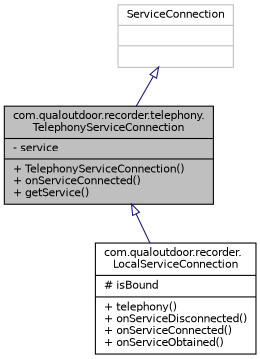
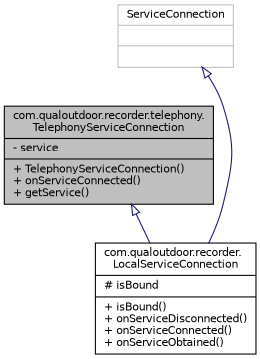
  digraph {
    node [color=black fillcolor=white fontname=Helvetica fontsize=10 shape=record style=filled]
    edge [arrowtail=onormal color=midnightblue dir=back fontname=Helvetica fontsize=10 labelfontname=Helvetica labelfontsize=10 style=solid]
    n1 [fillcolor=grey75 fontcolor=black height=0.2 label="{com.qualoutdoor.recorder.telephony.\lTelephonyServiceConnection\n|- service\l|+ TelephonyServiceConnection()\l+ onServiceConnected()\l+ getService()\l}" width=0.4]
-   n2 [height=0.2 label="{com.qualoutdoor.recorder.\lLocalServiceConnection\n|# isBound\l|+ telephony()\l+ onServiceDisconnected()\l+ onServiceConnected()\l+ onServiceObtained()\l}" width=0.4]
+   n2 [height=0.2 label="{com.qualoutdoor.recorder.\lLocalServiceConnection\n|# isBound\l|+ isBound()\l+ onServiceDisconnected()\l+ onServiceConnected()\l+ onServiceObtained()\l}" width=0.4]
    n3 [color=grey75 height=0.2 label="{ServiceConnection\n||}" width=0.4]
    n1 -> n2
-   n3 -> n1
+   n3 -> n2
  }
